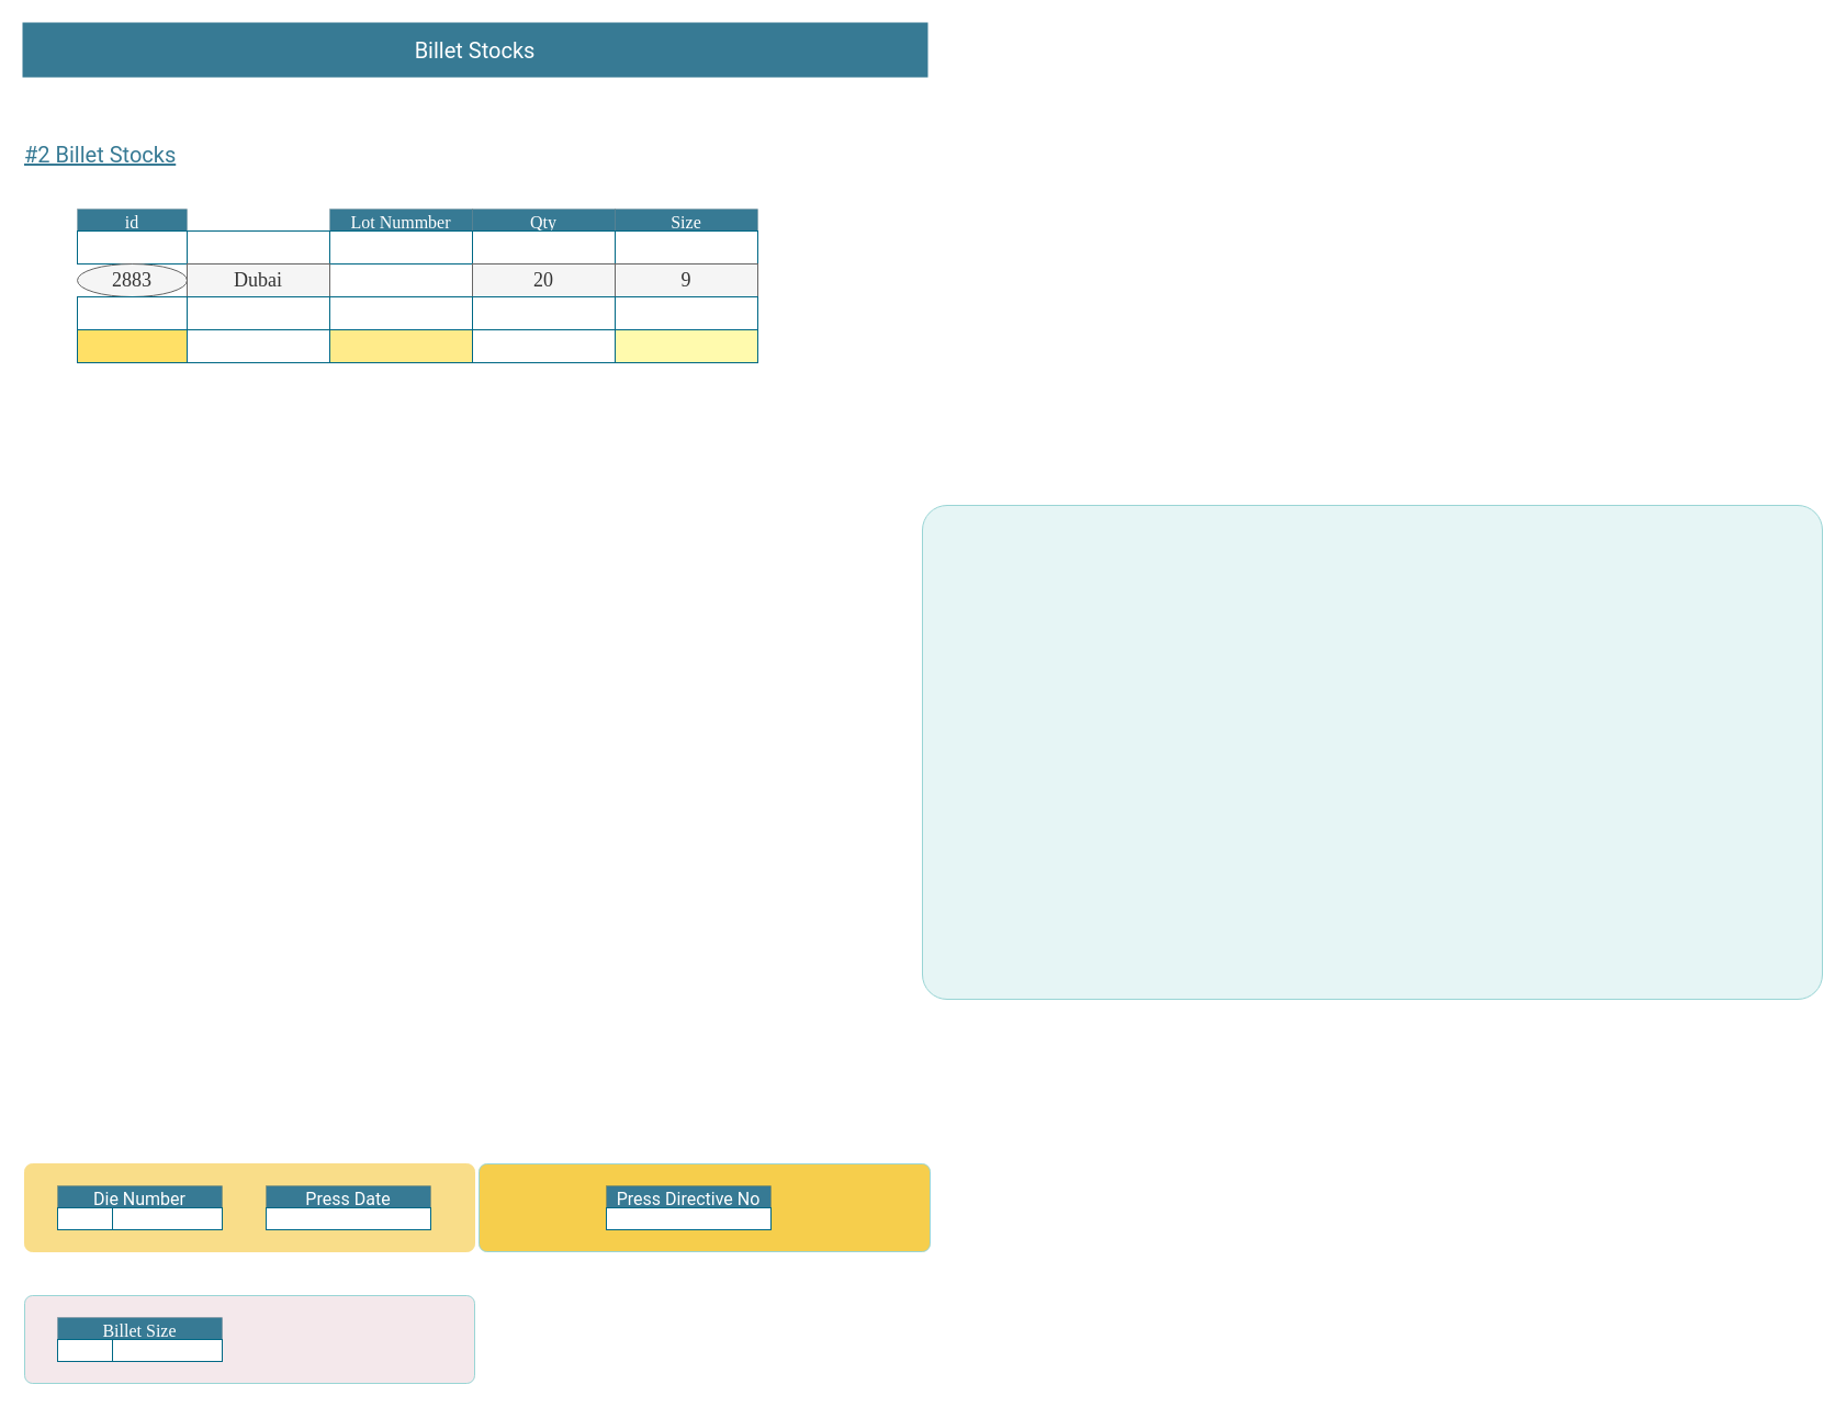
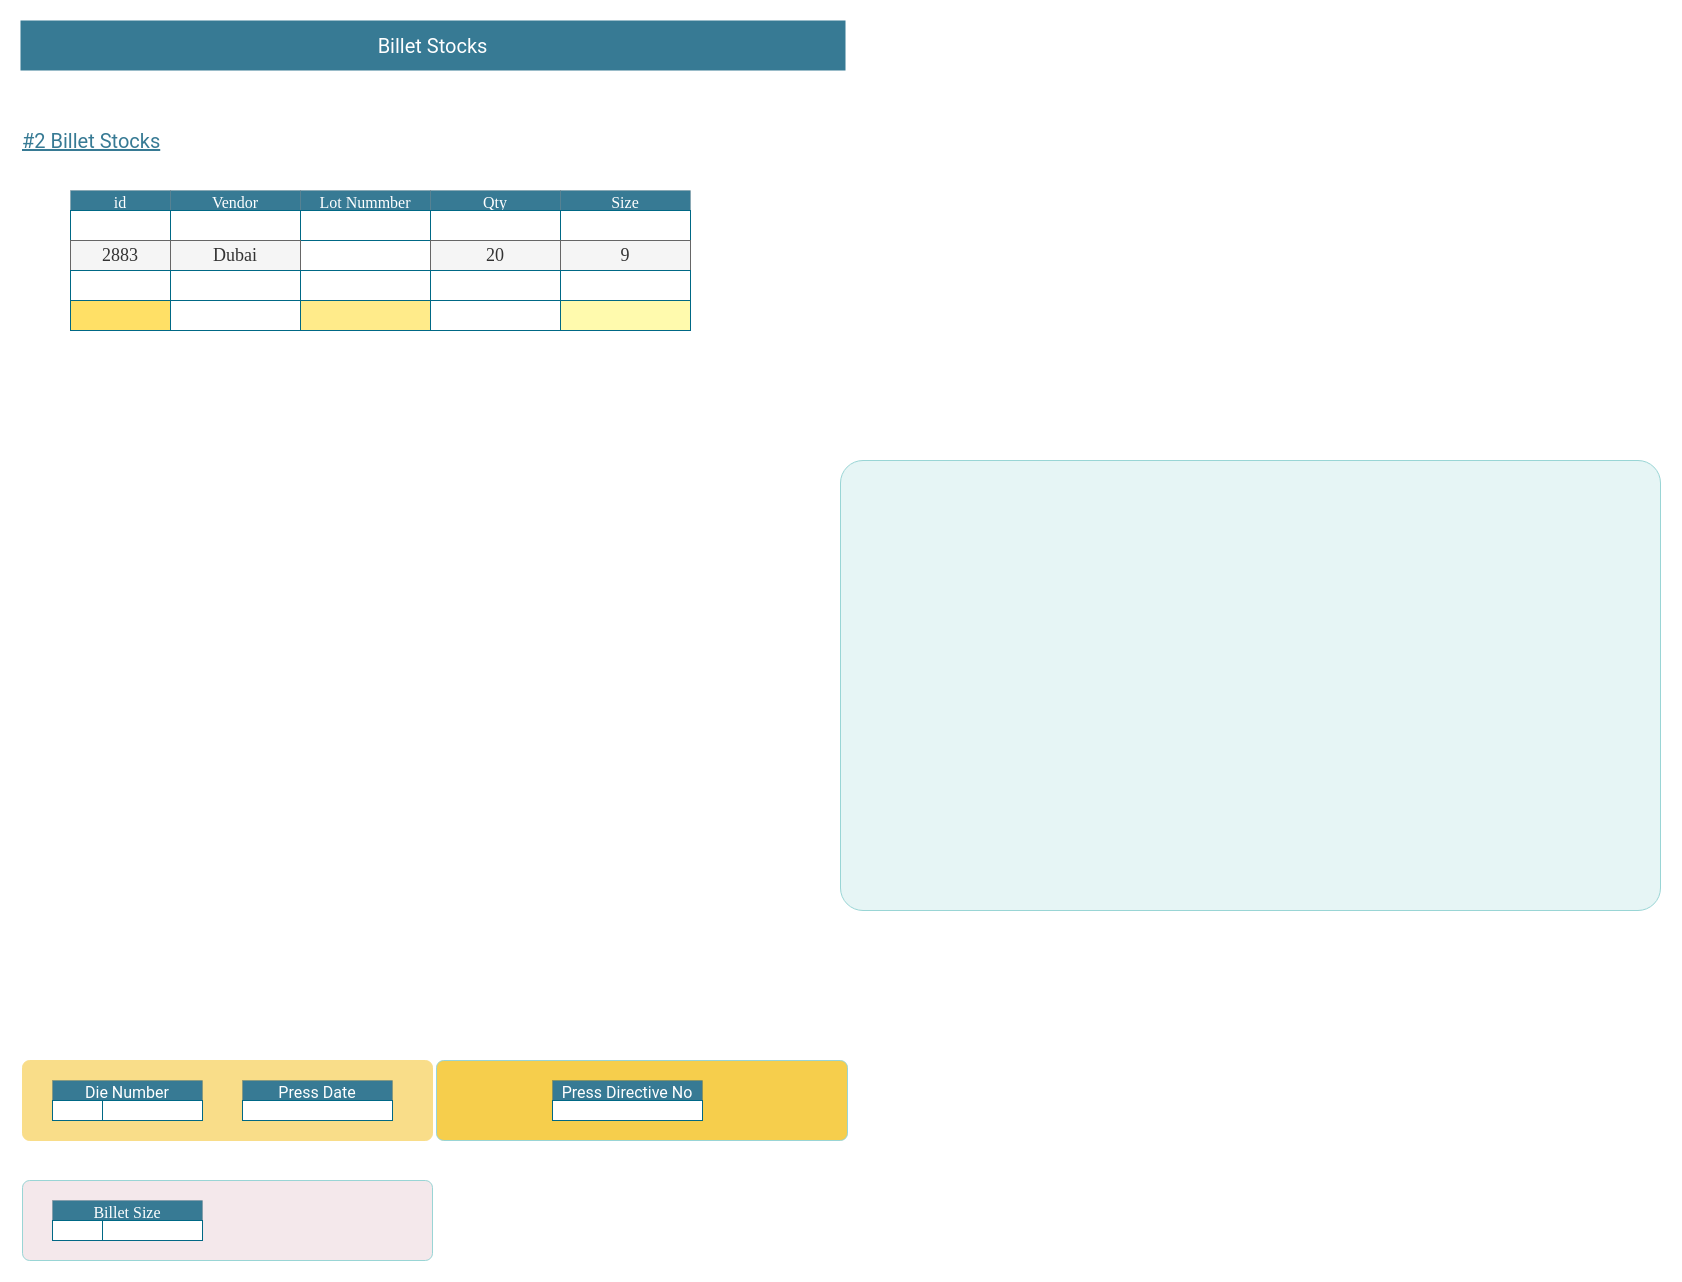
  <mxCell id="0" />
  <mxCell id="1" parent="0" />
  <mxCell id="2" value="" style="rounded=1;whiteSpace=wrap;html=1;fontSize=20;fontColor=#006885;fillColor=#E6F5F5;strokeWidth=1;arcSize=5;strokeColor=#99D5D5;" parent="1" vertex="1"><mxGeometry x="840" y="460" width="820" height="450" as="geometry" /></mxCell>
  <mxCell id="3" value="&lt;font face=&quot;Roboto&quot; color=&quot;#ffffff&quot;&gt;&lt;span style=&quot;font-size: 20px;&quot;&gt;Billet Stocks&lt;/span&gt;&lt;/font&gt;" style="rounded=0;whiteSpace=wrap;html=1;fillColor=#377A94;strokeColor=none;strokeWidth=0;" parent="1" vertex="1"><mxGeometry y="20" width="825" height="50" as="geometry" x="20" /></mxCell>
  <mxCell id="4" value="&lt;font face=&quot;Roboto&quot; color=&quot;#377a94&quot;&gt;&lt;u style=&quot;&quot;&gt;#2 Billet Stocks&lt;/u&gt;&lt;/font&gt;" style="text;html=1;strokeColor=none;fillColor=none;align=left;verticalAlign=middle;whiteSpace=wrap;rounded=0;fontSize=20;fontColor=#FFFFFF;" parent="1" vertex="1"><mxGeometry y="120" width="240" height="40" as="geometry" x="20" /></mxCell>
  <mxCell id="5" value="" style="rounded=1;whiteSpace=wrap;html=1;fontSize=20;fontColor=#006885;fillColor=#F9DD89;strokeWidth=1;arcSize=9;strokeColor=#F9DD89;" parent="1" vertex="1"><mxGeometry x="22" y="1060" width="410" height="80" as="geometry" /></mxCell>
  <mxCell id="6" value="&lt;font style=&quot;font-size: 16px;&quot; data-font-src=&quot;https://fonts.googleapis.com/css?family=Roboto&quot; face=&quot;Roboto&quot; color=&quot;#ffffff&quot;&gt;Die Number&lt;/font&gt;" style="rounded=0;whiteSpace=wrap;html=1;strokeWidth=0;fontSize=20;fontColor=#006885;fillColor=#377A94;" parent="1" vertex="1"><mxGeometry x="52" y="1080" width="150" height="20" as="geometry" /></mxCell>
  <mxCell id="7" value="" style="rounded=0;whiteSpace=wrap;html=1;strokeColor=#006885;" parent="1" vertex="1"><mxGeometry x="52" y="1100" width="50" height="20" as="geometry" /></mxCell>
  <mxCell id="8" value="" style="rounded=0;whiteSpace=wrap;html=1;strokeColor=#006885;" parent="1" vertex="1"><mxGeometry x="102" y="1100" width="100" height="20" as="geometry" /></mxCell>
  <mxCell id="9" value="&lt;font face=&quot;Roboto&quot; color=&quot;#ffffff&quot;&gt;&lt;span style=&quot;font-size: 16px;&quot;&gt;Press Date&lt;/span&gt;&lt;/font&gt;" style="rounded=0;whiteSpace=wrap;html=1;strokeWidth=0;fontSize=20;fontColor=#006885;fillColor=#377A94;" parent="1" vertex="1"><mxGeometry x="242" y="1080" width="150" height="20" as="geometry" /></mxCell>
  <mxCell id="10" value="" style="rounded=0;whiteSpace=wrap;html=1;strokeColor=#006885;" parent="1" vertex="1"><mxGeometry x="242" y="1100" width="150" height="20" as="geometry" /></mxCell>
  <mxCell id="11" value="" style="rounded=1;whiteSpace=wrap;html=1;fontSize=20;fontColor=#006885;fillColor=#F6CE4C;strokeWidth=1;arcSize=9;strokeColor=#99D5D5;" parent="1" vertex="1"><mxGeometry x="436" y="1060" width="411" height="80" as="geometry" /></mxCell>
  <mxCell id="12" value="&lt;font face=&quot;Roboto&quot; color=&quot;#ffffff&quot;&gt;&lt;span style=&quot;font-size: 16px;&quot;&gt;Press Directive No&lt;/span&gt;&lt;/font&gt;" style="rounded=0;whiteSpace=wrap;html=1;strokeWidth=0;fontSize=20;fontColor=#006885;fillColor=#377A94;" parent="1" vertex="1"><mxGeometry x="552" y="1080" width="150" height="20" as="geometry" /></mxCell>
  <mxCell id="13" value="" style="rounded=0;whiteSpace=wrap;html=1;strokeColor=#006885;" parent="1" vertex="1"><mxGeometry x="552" y="1100" width="150" height="20" as="geometry" /></mxCell>
  <mxCell id="14" value="" style="rounded=1;whiteSpace=wrap;html=1;fontSize=20;fontColor=#006885;fillColor=#F4E8EB;strokeWidth=1;arcSize=9;strokeColor=#99D5D5;" parent="1" vertex="1"><mxGeometry x="22" y="1180" width="410" height="80" as="geometry" /></mxCell>
  <mxCell id="15" value="&lt;font face=&quot;Roboto-Light&quot; style=&quot;font-size: 16px;&quot; data-font-src=&quot;https://fonts.googleapis.com/css?family=Roboto-Light&quot; color=&quot;#ffffff&quot;&gt;Billet Size&lt;/font&gt;" style="rounded=0;whiteSpace=wrap;html=1;strokeWidth=0;fontSize=20;fontColor=#006885;fillColor=#377A94;" parent="1" vertex="1"><mxGeometry x="52" y="1200" width="150" height="20" as="geometry" /></mxCell>
  <mxCell id="16" value="" style="rounded=0;whiteSpace=wrap;html=1;strokeColor=#006885;" parent="1" vertex="1"><mxGeometry x="52" y="1220" width="50" height="20" as="geometry" /></mxCell>
  <mxCell id="17" value="" style="rounded=0;whiteSpace=wrap;html=1;strokeColor=#006885;" parent="1" vertex="1"><mxGeometry x="102" y="1220" width="100" height="20" as="geometry" /></mxCell>
  <mxCell id="18" value="&lt;font face=&quot;Roboto-light&quot; style=&quot;font-size: 16px;&quot; data-font-src=&quot;https://fonts.googleapis.com/css?family=Roboto-light&quot; color=&quot;#ffffff&quot;&gt;id&lt;/font&gt;" style="rounded=0;whiteSpace=wrap;html=1;strokeWidth=0;fontSize=20;fontColor=#006885;fillColor=#377A94;dashed=1;" parent="1" vertex="1"><mxGeometry x="70" y="190" width="100" height="20" as="geometry" /></mxCell>
  <mxCell id="19" value="&lt;font face=&quot;Roboto-light&quot; color=&quot;#ffffff&quot;&gt;&lt;span style=&quot;font-size: 16px;&quot;&gt;Lot Nummber&lt;/span&gt;&lt;/font&gt;" style="rounded=0;whiteSpace=wrap;html=1;strokeWidth=0;fontSize=20;fontColor=#006885;fillColor=#377A94;" parent="1" vertex="1"><mxGeometry x="300" y="190" width="130" height="20" as="geometry" /></mxCell>
  <mxCell id="20" value="" style="rounded=0;whiteSpace=wrap;html=1;strokeColor=#006885;" parent="1" vertex="1"><mxGeometry x="70" y="210" width="100" height="30" as="geometry" /></mxCell>
  <mxCell id="21" value="" style="rounded=0;whiteSpace=wrap;html=1;strokeColor=#006885;" parent="1" vertex="1"><mxGeometry x="300" y="210" width="130" height="30" as="geometry" /></mxCell>
- <mxCell id="22" value="2883" style="ellipse;whiteSpace=wrap;html=1;strokeColor=#666666;fillColor=#f5f5f5;fontColor=#333333;fontFamily=Roboto Mono;fontSize=18;" parent="1" vertex="1"><mxGeometry x="70" y="240" width="100" height="30" as="geometry" /></mxCell>
+ <mxCell id="22" value="2883" style="rounded=0;whiteSpace=wrap;html=1;strokeColor=#666666;fillColor=#f5f5f5;fontColor=#333333;fontFamily=Roboto Mono;fontSize=18;" parent="1" vertex="1"><mxGeometry x="70" y="240" width="100" height="30" as="geometry" /></mxCell>
  <mxCell id="23" value="" style="rounded=0;whiteSpace=wrap;html=1;strokeColor=#006885;" parent="1" vertex="1"><mxGeometry x="70" y="270" width="100" height="30" as="geometry" /></mxCell>
  <mxCell id="24" value="" style="rounded=0;whiteSpace=wrap;html=1;strokeColor=#006885;" parent="1" vertex="1"><mxGeometry x="300" y="270" width="130" height="30" as="geometry" /></mxCell>
  <mxCell id="25" value="" style="rounded=0;whiteSpace=wrap;html=1;strokeColor=#006885;fillColor=#FFE066;" parent="1" vertex="1"><mxGeometry x="70" y="300" width="100" height="30" as="geometry" /></mxCell>
  <mxCell id="26" value="" style="rounded=0;whiteSpace=wrap;html=1;strokeColor=#006885;fillColor=#FFEB8A;" parent="1" vertex="1"><mxGeometry x="300" y="300" width="130" height="30" as="geometry" /></mxCell>
  <mxCell id="27" value="&lt;font face=&quot;Roboto-light&quot; color=&quot;#ffffff&quot;&gt;&lt;span style=&quot;font-size: 16px;&quot;&gt;Qty&lt;/span&gt;&lt;/font&gt;" style="rounded=0;whiteSpace=wrap;html=1;strokeWidth=0;fontSize=20;fontColor=#006885;fillColor=#377A94;" parent="1" vertex="1"><mxGeometry x="430" y="190" width="130" height="20" as="geometry" /></mxCell>
  <mxCell id="28" value="" style="rounded=0;whiteSpace=wrap;html=1;strokeColor=#006885;" parent="1" vertex="1"><mxGeometry x="430" y="210" width="130" height="30" as="geometry" /></mxCell>
  <mxCell id="29" value="20" style="rounded=0;whiteSpace=wrap;html=1;strokeColor=#666666;fillColor=#f5f5f5;fontColor=#333333;fontFamily=Roboto Mono;fontSize=18;" parent="1" vertex="1"><mxGeometry x="430" y="240" width="130" height="30" as="geometry" /></mxCell>
  <mxCell id="30" value="" style="rounded=0;whiteSpace=wrap;html=1;strokeColor=#006885;" parent="1" vertex="1"><mxGeometry x="430" y="270" width="130" height="30" as="geometry" /></mxCell>
  <mxCell id="31" value="" style="rounded=0;whiteSpace=wrap;html=1;strokeColor=#006885;" parent="1" vertex="1"><mxGeometry x="430" y="300" width="130" height="30" as="geometry" /></mxCell>
  <mxCell id="32" value="&lt;font face=&quot;Roboto-light&quot; color=&quot;#ffffff&quot;&gt;&lt;span style=&quot;font-size: 16px;&quot;&gt;Size&lt;/span&gt;&lt;/font&gt;" style="rounded=0;whiteSpace=wrap;html=1;strokeWidth=0;fontSize=20;fontColor=#006885;fillColor=#377A94;" parent="1" vertex="1"><mxGeometry x="560" y="190" width="130" height="20" as="geometry" /></mxCell>
  <mxCell id="33" value="" style="rounded=0;whiteSpace=wrap;html=1;strokeColor=#006885;" parent="1" vertex="1"><mxGeometry x="560" y="210" width="130" height="30" as="geometry" /></mxCell>
  <mxCell id="34" value="9" style="rounded=0;whiteSpace=wrap;html=1;strokeColor=#666666;fillColor=#f5f5f5;fontColor=#333333;fontFamily=Roboto Mono;fontSize=18;" parent="1" vertex="1"><mxGeometry x="560" y="240" width="130" height="30" as="geometry" /></mxCell>
  <mxCell id="35" value="" style="rounded=0;whiteSpace=wrap;html=1;strokeColor=#006885;" parent="1" vertex="1"><mxGeometry x="560" y="270" width="130" height="30" as="geometry" /></mxCell>
  <mxCell id="36" value="" style="rounded=0;whiteSpace=wrap;html=1;strokeColor=#006885;fillColor=#FFFAAD;" parent="1" vertex="1"><mxGeometry x="560" y="300" width="130" height="30" as="geometry" /></mxCell>
+ <mxCell id="37" value="&lt;font face=&quot;Roboto-light&quot; color=&quot;#ffffff&quot;&gt;&lt;span style=&quot;font-size: 16px;&quot;&gt;Vendor&lt;/span&gt;&lt;/font&gt;" style="rounded=0;whiteSpace=wrap;html=1;strokeWidth=0;fontSize=20;fontColor=#006885;fillColor=#377A94;" parent="1" vertex="1"><mxGeometry x="170" y="190" width="130" height="20" as="geometry" /></mxCell>
  <mxCell id="38" value="" style="rounded=0;whiteSpace=wrap;html=1;strokeColor=#006885;" parent="1" vertex="1"><mxGeometry x="170" y="210" width="130" height="30" as="geometry" /></mxCell>
  <mxCell id="39" value="Dubai" style="rounded=0;whiteSpace=wrap;html=1;strokeColor=#666666;fillColor=#f5f5f5;fontColor=#333333;fontFamily=Roboto Mono;fontSize=18;" parent="1" vertex="1"><mxGeometry x="170" y="240" width="130" height="30" as="geometry" /></mxCell>
  <mxCell id="40" value="" style="rounded=0;whiteSpace=wrap;html=1;strokeColor=#006885;" parent="1" vertex="1"><mxGeometry x="170" y="270" width="130" height="30" as="geometry" /></mxCell>
  <mxCell id="41" value="" style="rounded=0;whiteSpace=wrap;html=1;strokeColor=#006885;" parent="1" vertex="1"><mxGeometry x="170" y="300" width="130" height="30" as="geometry" /></mxCell>
